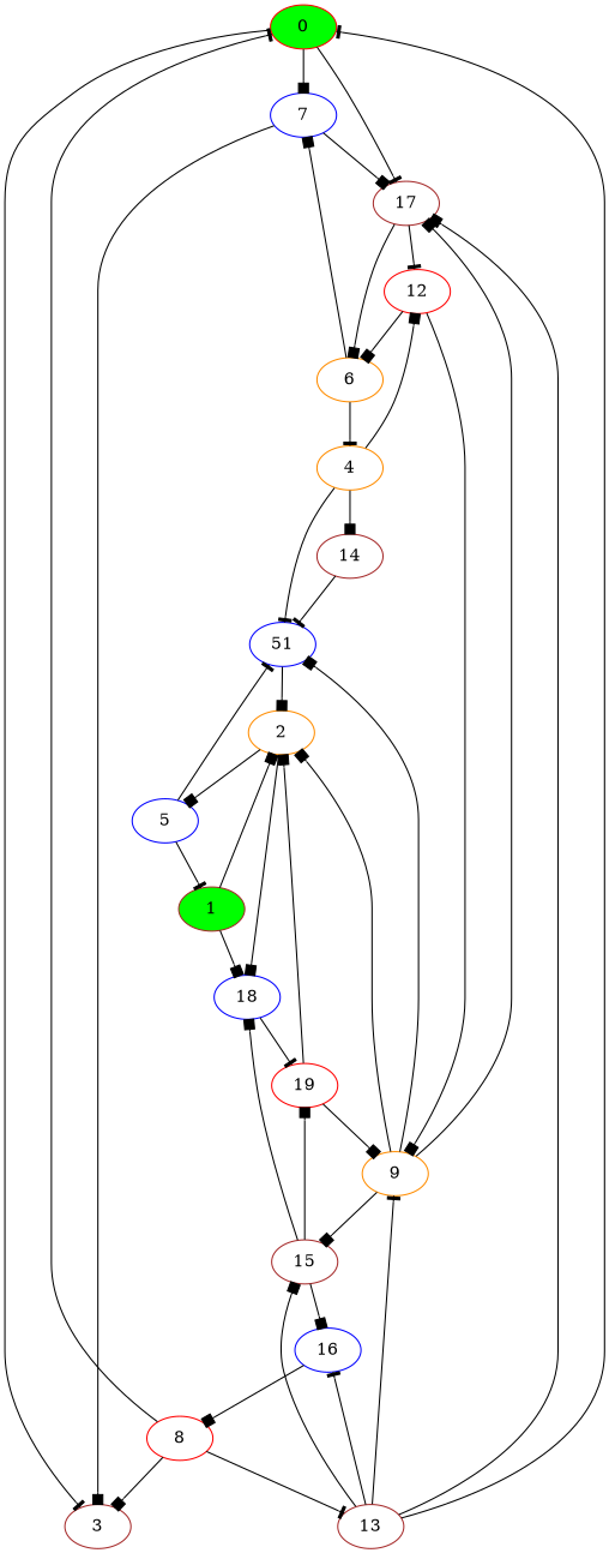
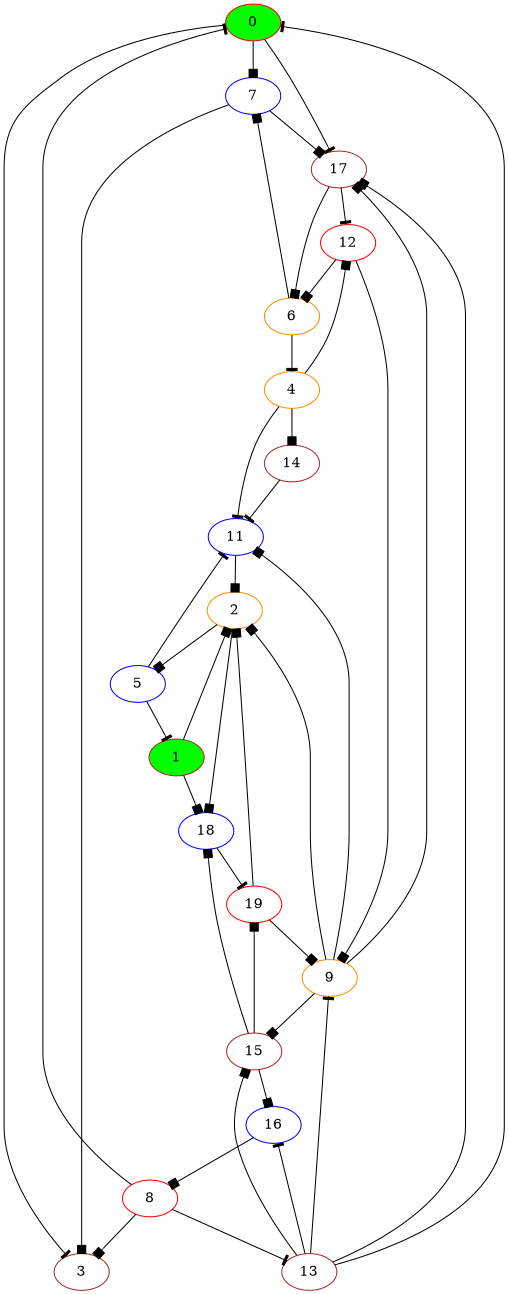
  digraph {
    rankdir=TB
    node [color=brown]
    edge [arrowhead=box]
    0 [color=red fillcolor=green style=filled]
    3
    7 [color=blue]
    17
    12 [color=red]
    6 [color=darkorange]
    1 [fillcolor=green style=filled]
    2 [color=darkorange]
    18 [color=blue]
    5 [color=blue]
    19 [color=red]
-   11 [color=blue label=51]
+   11 [color=blue]
    4 [color=darkorange]
    14
    9 [color=darkorange]
    8 [color=red]
    13
    15
    16 [color=blue]
    0 -> 3 [arrowhead=tee]
    0 -> 7
    0 -> 17 [arrowhead=tee]
    7 -> 3
    7 -> 17
    17 -> 12 [arrowhead=tee]
    17 -> 6
    12 -> 6
    12 -> 9
    6 -> 7
    6 -> 4 [arrowhead=tee]
    1 -> 2
    1 -> 18
    2 -> 18
    2 -> 5
    18 -> 19 [arrowhead=tee]
    5 -> 1 [arrowhead=tee]
    5 -> 11 [arrowhead=tee]
    19 -> 2
    19 -> 9
    11 -> 2
    4 -> 12
    4 -> 11 [arrowhead=tee]
    4 -> 14
    14 -> 11 [arrowhead=tee]
    9 -> 17
    9 -> 2
    9 -> 11
    9 -> 15
    8 -> 0 [arrowhead=tee]
    8 -> 3
    8 -> 13 [arrowhead=tee]
    13 -> 0 [arrowhead=tee]
    13 -> 17
    13 -> 9 [arrowhead=tee]
    13 -> 15
    13 -> 16 [arrowhead=tee]
    15 -> 18
    15 -> 19
    15 -> 16
    16 -> 8
  }
